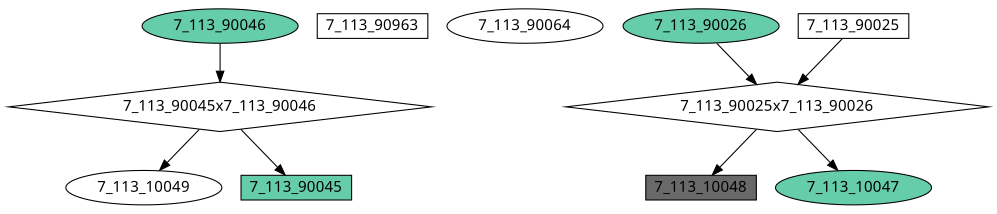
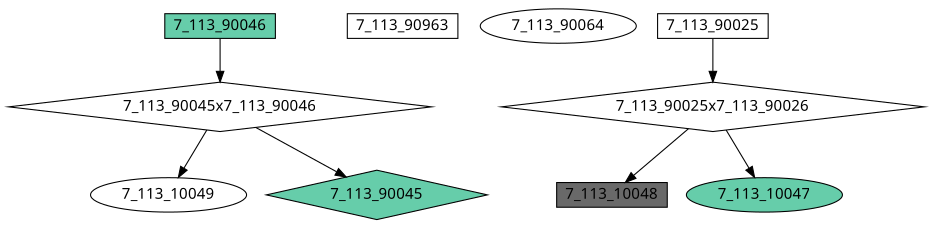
  digraph {
    fontname="Noto Sans"
    node [fillcolor=aquamarine3 fontcolor=black fontname="Noto Sans" regular=0 shape=ellipse style=filled]
    edge [fontname="Noto Sans"]
-   "7_113_90046" [height=0.3 width=0.5]
+   "7_113_90046" [height=0.3 shape=box width=0.5]
    "7_113_90045x7_113_90046" [height=.1 shape=diamond width=.1 fillcolor="" fontcolor="" regular="" style=""]
    "7_113_10049" [fillcolor=white height=0.3 width=0.5]
-   "7_113_90045" [height=0.3 shape=box width=0.5]
+   "7_113_90045" [height=0.3 shape=diamond width=0.5]
    n5 [fillcolor=white height=0.3 label="7_113_90963" shape=box width=0.5]
    "7_113_90064" [fillcolor=white height=0.3 width=0.5]
    "7_113_10048" [fillcolor=dimgrey height=0.3 shape=box width=0.5]
    "7_113_90025x7_113_90026" [height=.1 shape=diamond width=.1 fillcolor="" fontcolor="" regular="" style=""]
    "7_113_10047" [height=0.3 width=0.5]
-   "7_113_90026" [height=0.3 width=0.5]
    "7_113_90025" [fillcolor=white height=0.3 shape=box width=0.5]
    "7_113_90046" -> "7_113_90045x7_113_90046"
    "7_113_90045x7_113_90046" -> "7_113_10049"
    "7_113_90045x7_113_90046" -> "7_113_90045"
    "7_113_90025x7_113_90026" -> "7_113_10048"
    "7_113_90025x7_113_90026" -> "7_113_10047"
-   "7_113_90026" -> "7_113_90025x7_113_90026"
    "7_113_90025" -> "7_113_90025x7_113_90026"
  }
